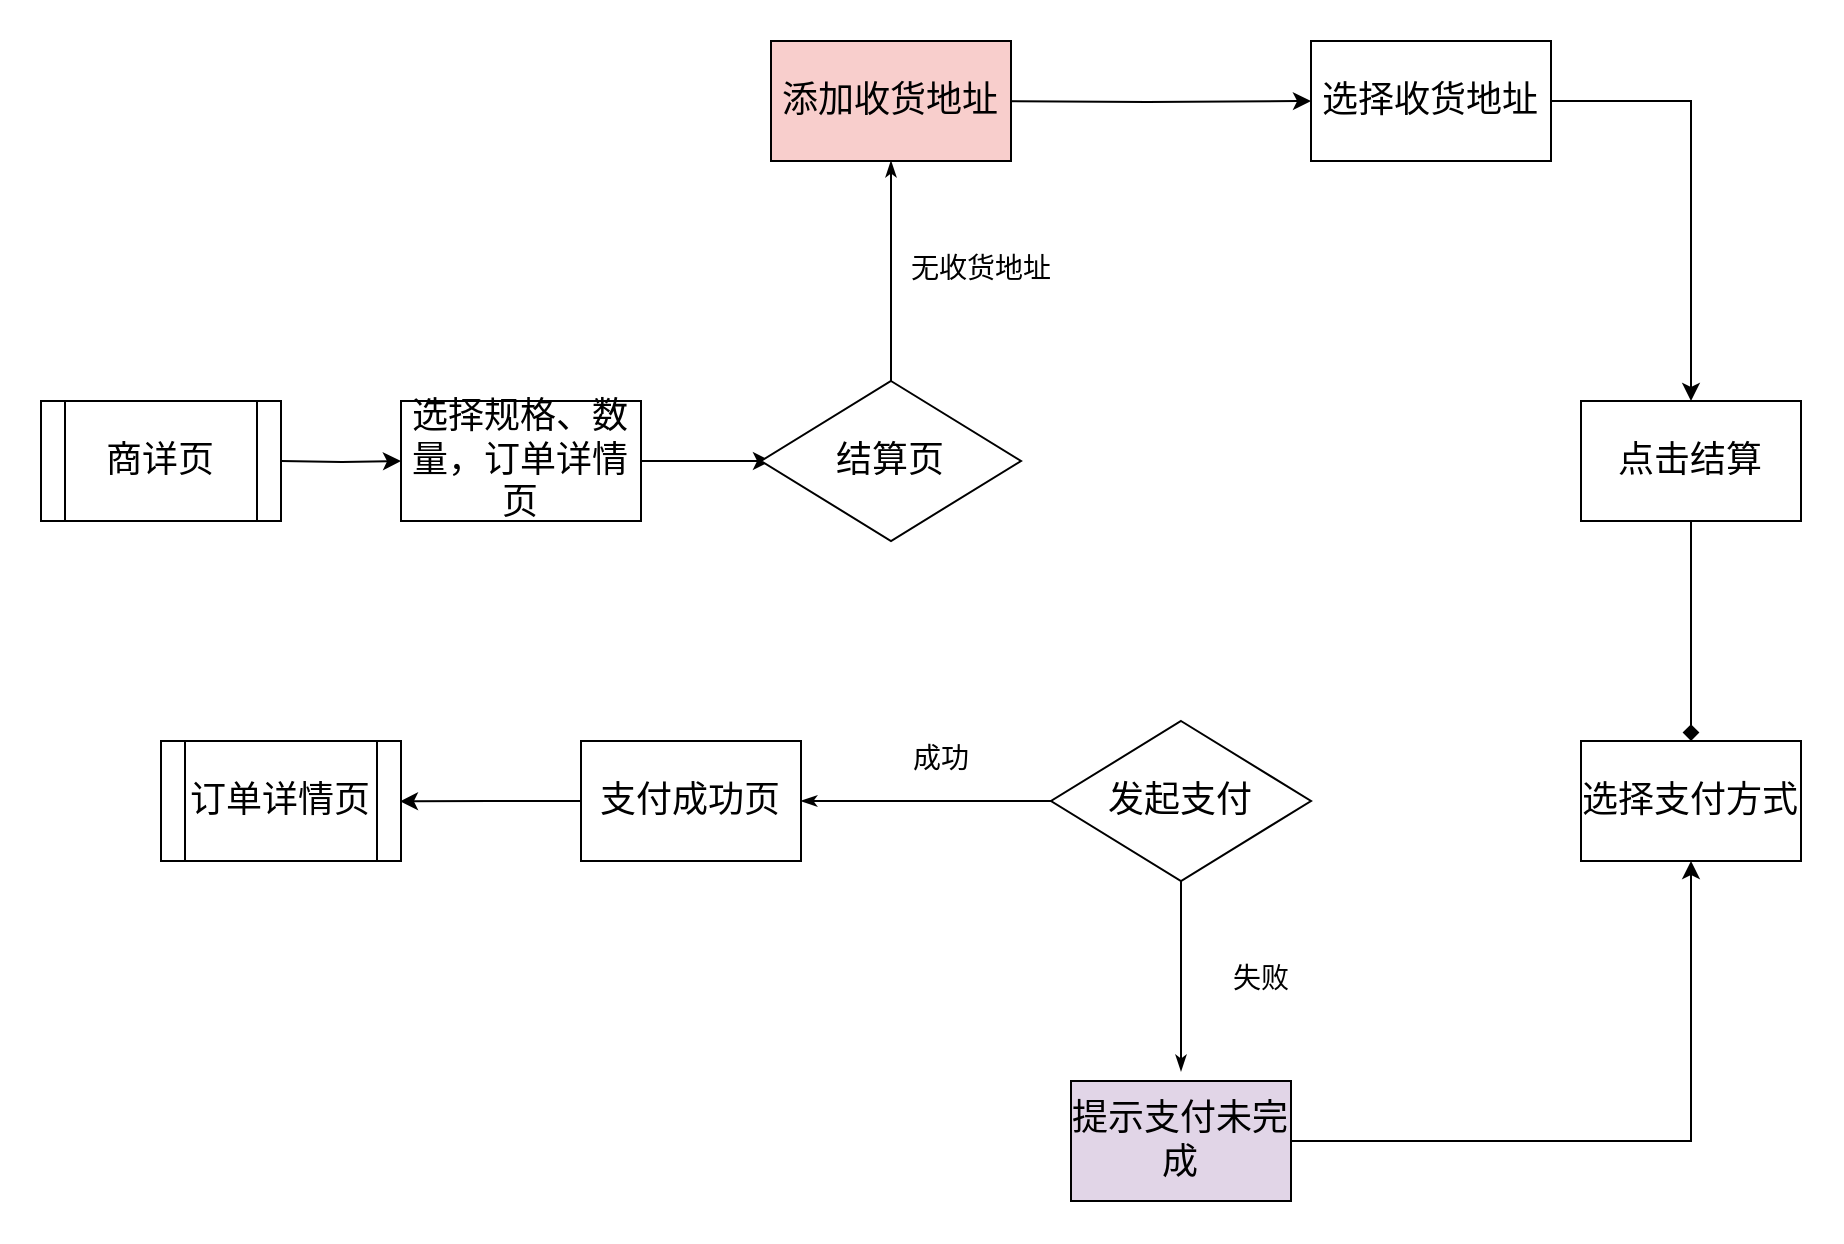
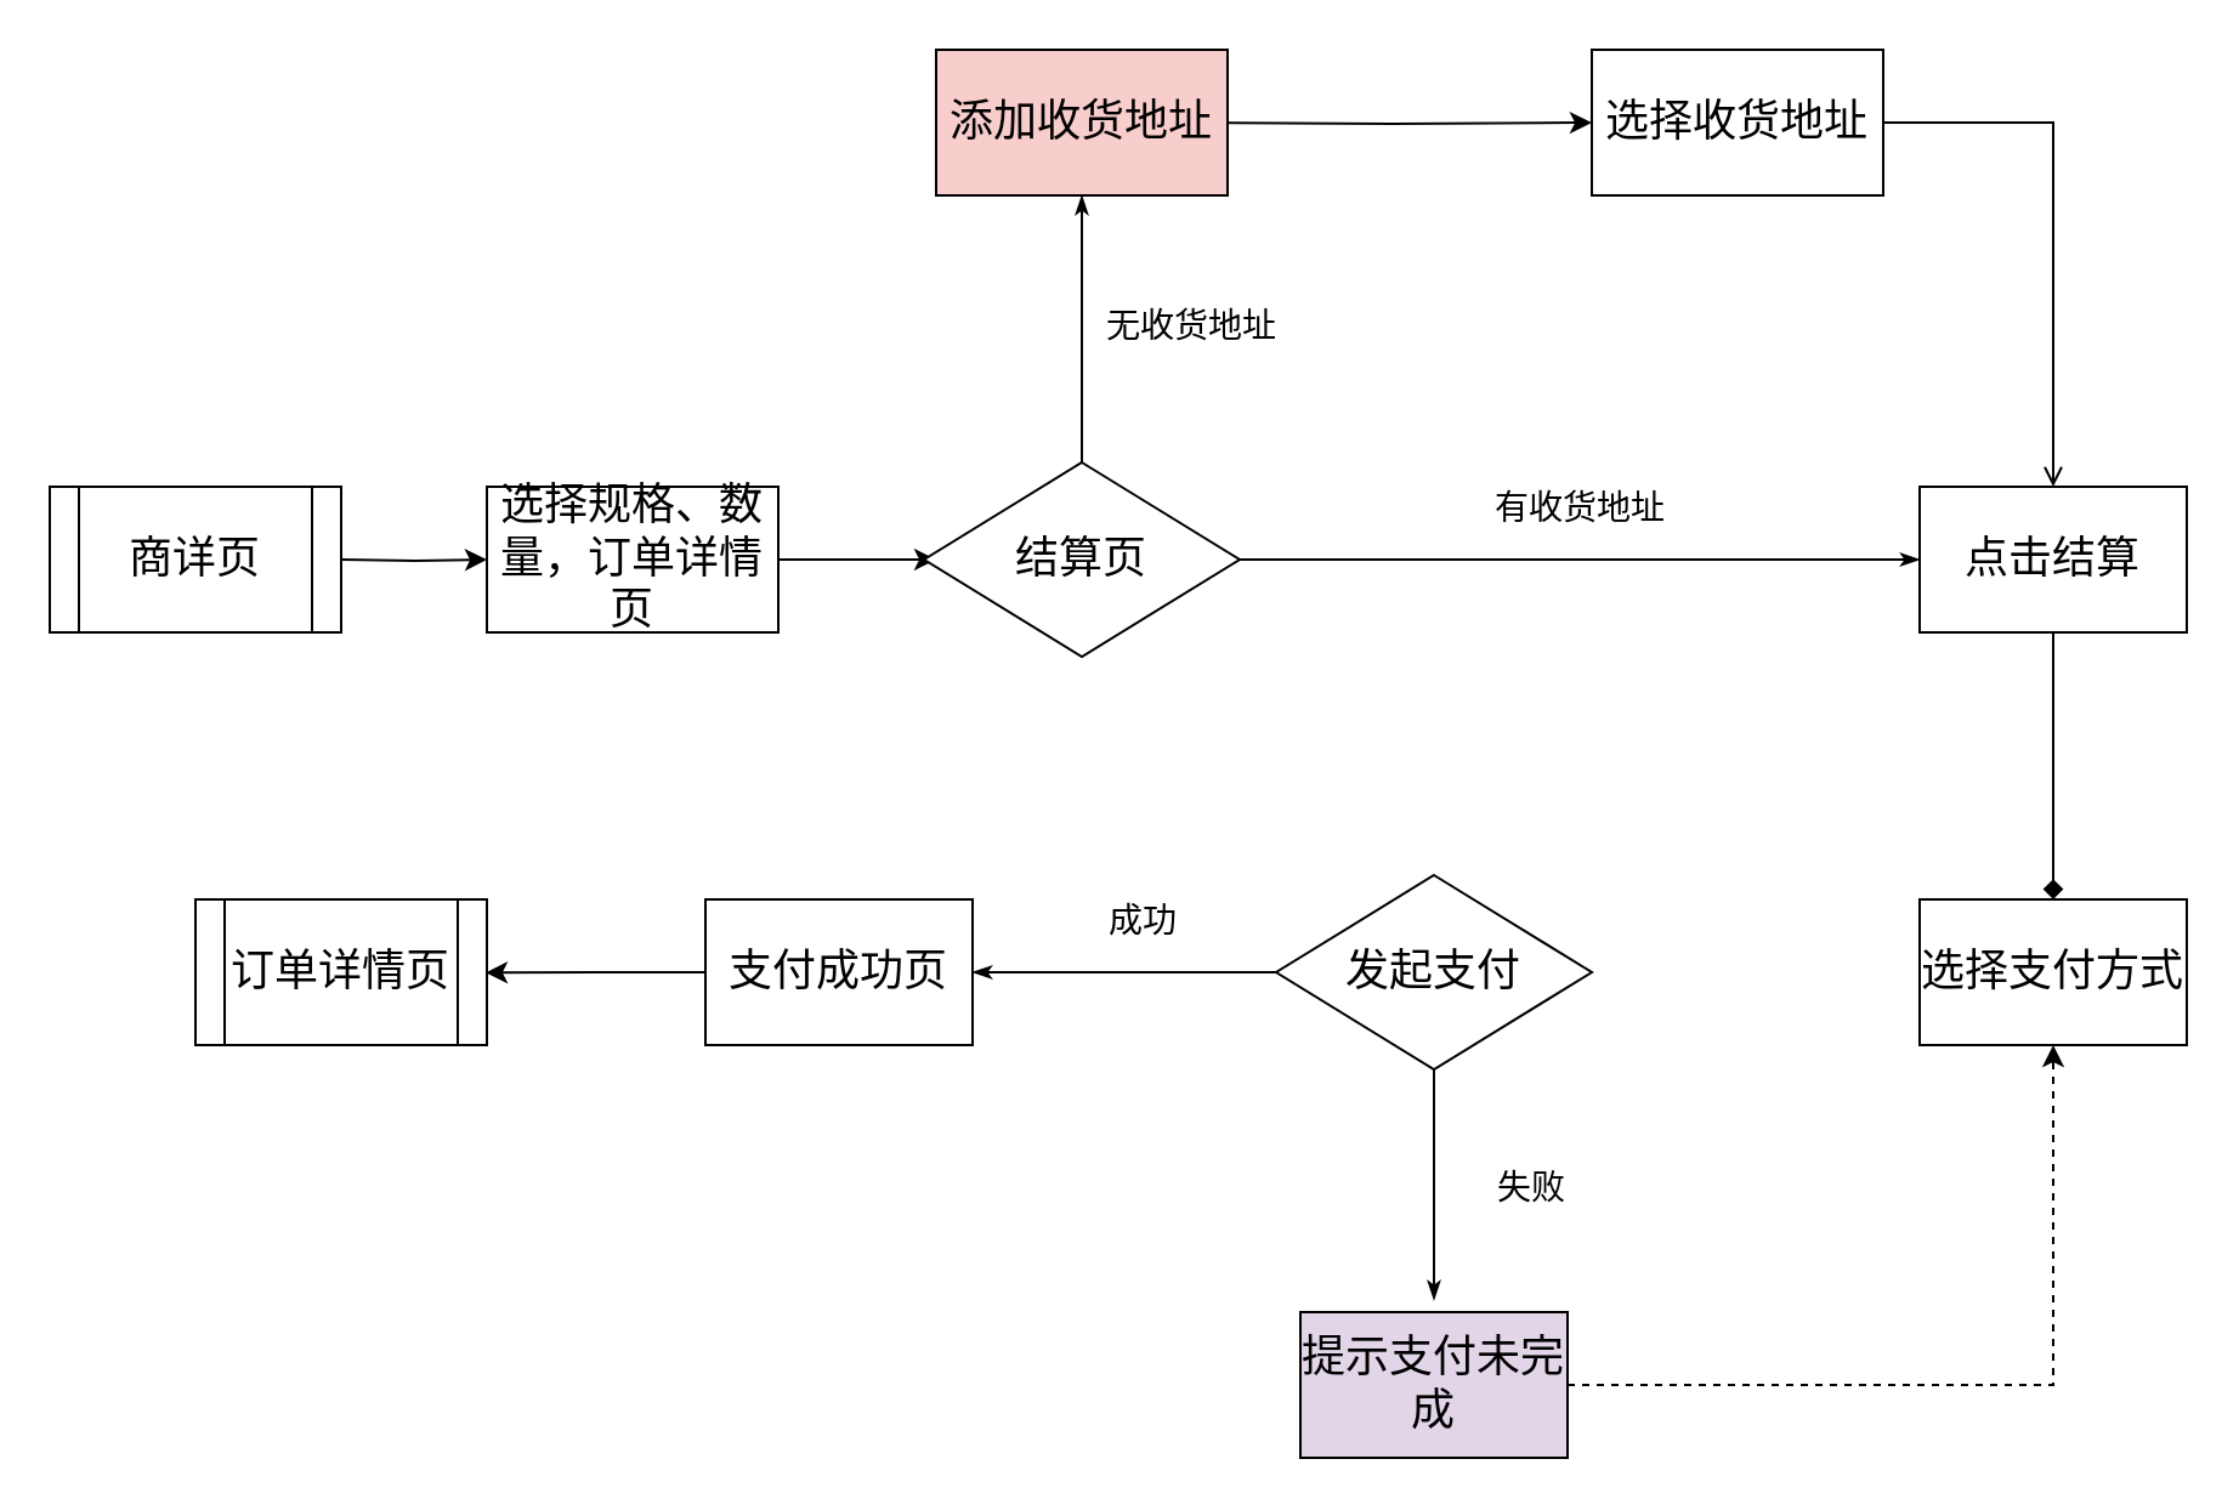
  <mxCell id="0" />
  <mxCell id="1" parent="0" />
  <mxCell id="2" value="&lt;font style=&quot;font-size: 18px&quot;&gt;选择规格、数量，订单详情页&lt;br&gt;&lt;/font&gt;" style="rounded=0;whiteSpace=wrap;html=1;" parent="1" vertex="1"><mxGeometry x="200" y="200" width="120" height="60" as="geometry" /></mxCell>
  <mxCell id="3" style="edgeStyle=orthogonalEdgeStyle;rounded=0;orthogonalLoop=1;jettySize=auto;html=1;entryX=0;entryY=0.5;entryDx=0;entryDy=0;exitX=1;exitY=0.5;exitDx=0;exitDy=0;" parent="1" target="2" edge="1"><mxGeometry relative="1" as="geometry"><mxPoint x="140" y="230" as="sourcePoint" /></mxGeometry></mxCell>
  <mxCell id="4" style="edgeStyle=orthogonalEdgeStyle;rounded=0;orthogonalLoop=1;jettySize=auto;html=1;entryX=0;entryY=0.5;entryDx=0;entryDy=0;exitX=1;exitY=0.5;exitDx=0;exitDy=0;" parent="1" source="2" edge="1"><mxGeometry relative="1" as="geometry"><mxPoint x="500" y="230" as="sourcePoint" /><mxPoint x="385" y="230" as="targetPoint" /></mxGeometry></mxCell>
  <mxCell id="5" value="&lt;font style=&quot;font-size: 18px&quot;&gt;结算页&lt;/font&gt;" style="rhombus;whiteSpace=wrap;html=1;" parent="1" vertex="1"><mxGeometry x="380" y="190" width="130" height="80" as="geometry" /></mxCell>
  <mxCell id="6" style="edgeStyle=orthogonalEdgeStyle;rounded=0;orthogonalLoop=1;jettySize=auto;html=1;entryX=0.5;entryY=0;entryDx=0;entryDy=0;endArrow=diamond;" parent="1" source="7" target="14" edge="1"><mxGeometry relative="1" as="geometry" /></mxCell>
  <mxCell id="7" value="&lt;font style=&quot;font-size: 18px&quot;&gt;点击结算&lt;br&gt;&lt;/font&gt;" style="rounded=0;whiteSpace=wrap;html=1;" parent="1" vertex="1"><mxGeometry x="790" y="200" width="110" height="60" as="geometry" /></mxCell>
+ <mxCell id="8" value="&lt;font style=&quot;font-size: 14px&quot;&gt;有收货地址&lt;br&gt;&lt;/font&gt;" style="edgeStyle=orthogonalEdgeStyle;rounded=0;html=1;labelBackgroundColor=none;startArrow=none;startFill=0;startSize=5;endArrow=classicThin;endFill=1;endSize=5;jettySize=auto;orthogonalLoop=1;strokeColor=#000000;strokeWidth=1;fontFamily=Verdana;fontSize=8;fontColor=#000000;entryX=0;entryY=0.5;entryDx=0;entryDy=0;exitX=1;exitY=0.5;exitDx=0;exitDy=0;" parent="1" source="5" target="7" edge="1"><mxGeometry y="20" relative="1" as="geometry"><mxPoint as="offset" /><mxPoint x="550" y="336.5" as="sourcePoint" /><mxPoint x="565.034" y="250" as="targetPoint" /></mxGeometry></mxCell>
  <mxCell id="9" value="&lt;font style=&quot;font-size: 14px&quot;&gt;无收货地址&lt;br&gt;&lt;/font&gt;" style="edgeStyle=orthogonalEdgeStyle;rounded=0;html=1;labelBackgroundColor=none;startArrow=none;startFill=0;startSize=5;endArrow=classicThin;endFill=1;endSize=5;jettySize=auto;orthogonalLoop=1;strokeColor=#000000;strokeWidth=1;fontFamily=Verdana;fontSize=8;fontColor=#000000;exitX=0.5;exitY=0;exitDx=0;exitDy=0;entryX=0.5;entryY=1;entryDx=0;entryDy=0;" parent="1" source="5" target="11" edge="1"><mxGeometry y="-45" relative="1" as="geometry"><mxPoint as="offset" /><mxPoint x="445" y="130" as="sourcePoint" /><mxPoint x="445" y="70" as="targetPoint" /></mxGeometry></mxCell>
  <mxCell id="10" style="edgeStyle=orthogonalEdgeStyle;rounded=0;orthogonalLoop=1;jettySize=auto;html=1;entryX=0;entryY=0.5;entryDx=0;entryDy=0;" parent="1" target="13" edge="1"><mxGeometry relative="1" as="geometry"><mxPoint x="490" y="50" as="sourcePoint" /><mxPoint x="560" y="50" as="targetPoint" /></mxGeometry></mxCell>
  <mxCell id="11" value="&lt;font style=&quot;font-size: 18px&quot;&gt;添加收货地址&lt;br&gt;&lt;/font&gt;" style="rounded=0;whiteSpace=wrap;html=1;fillColor=#f8cecc;" parent="1" vertex="1"><mxGeometry x="385" y="20" width="120" height="60" as="geometry" /></mxCell>
- <mxCell id="12" style="edgeStyle=orthogonalEdgeStyle;rounded=0;orthogonalLoop=1;jettySize=auto;html=1;entryX=0.5;entryY=0;entryDx=0;entryDy=0;exitX=1;exitY=0.5;exitDx=0;exitDy=0;" parent="1" source="13" target="7" edge="1"><mxGeometry relative="1" as="geometry" /></mxCell>
+ <mxCell id="12" style="edgeStyle=orthogonalEdgeStyle;rounded=0;orthogonalLoop=1;jettySize=auto;html=1;entryX=0.5;entryY=0;entryDx=0;entryDy=0;exitX=1;exitY=0.5;exitDx=0;exitDy=0;endArrow=open;" parent="1" source="13" target="7" edge="1"><mxGeometry relative="1" as="geometry" /></mxCell>
  <mxCell id="13" value="&lt;font style=&quot;font-size: 18px&quot;&gt;选择收货地址&lt;br&gt;&lt;/font&gt;" style="rounded=0;whiteSpace=wrap;html=1;" parent="1" vertex="1"><mxGeometry x="655" y="20" width="120" height="60" as="geometry" /></mxCell>
  <mxCell id="14" value="&lt;font style=&quot;font-size: 18px&quot;&gt;选择支付方式&lt;br&gt;&lt;/font&gt;" style="rounded=0;whiteSpace=wrap;html=1;" parent="1" vertex="1"><mxGeometry x="790" y="370" width="110" height="60" as="geometry" /></mxCell>
  <mxCell id="15" value="&lt;span style=&quot;font-size: 18px&quot;&gt;发起支付&lt;/span&gt;" style="rhombus;whiteSpace=wrap;html=1;" parent="1" vertex="1"><mxGeometry x="525" y="360" width="130" height="80" as="geometry" /></mxCell>
  <mxCell id="16" value="&lt;font style=&quot;font-size: 14px&quot;&gt;失败&lt;br&gt;&lt;/font&gt;" style="edgeStyle=orthogonalEdgeStyle;rounded=0;html=1;labelBackgroundColor=none;startArrow=none;startFill=0;startSize=5;endArrow=classicThin;endFill=1;endSize=5;jettySize=auto;orthogonalLoop=1;strokeColor=#000000;strokeWidth=1;fontFamily=Verdana;fontSize=8;fontColor=#000000;exitX=0.5;exitY=1;exitDx=0;exitDy=0;" parent="1" source="15" edge="1"><mxGeometry x="0.053" y="40" relative="1" as="geometry"><mxPoint as="offset" /><mxPoint x="455.353" y="199.588" as="sourcePoint" /><mxPoint x="590" y="535" as="targetPoint" /></mxGeometry></mxCell>
- <mxCell id="17" style="edgeStyle=orthogonalEdgeStyle;rounded=0;orthogonalLoop=1;jettySize=auto;html=1;entryX=0.5;entryY=1;entryDx=0;entryDy=0;" parent="1" source="18" target="14" edge="1"><mxGeometry relative="1" as="geometry" /></mxCell>
+ <mxCell id="17" style="edgeStyle=orthogonalEdgeStyle;rounded=0;orthogonalLoop=1;jettySize=auto;html=1;entryX=0.5;entryY=1;entryDx=0;entryDy=0;dashed=1;" parent="1" source="18" target="14" edge="1"><mxGeometry relative="1" as="geometry" /></mxCell>
  <mxCell id="18" value="&lt;font style=&quot;font-size: 18px&quot;&gt;提示支付未完成&lt;br&gt;&lt;/font&gt;" style="rounded=0;whiteSpace=wrap;html=1;fillColor=#e1d5e7;" parent="1" vertex="1"><mxGeometry x="535" y="540" width="110" height="60" as="geometry" /></mxCell>
  <mxCell id="19" value="&lt;font style=&quot;font-size: 14px&quot;&gt;成功&lt;br&gt;&lt;/font&gt;" style="edgeStyle=orthogonalEdgeStyle;rounded=0;html=1;labelBackgroundColor=none;startArrow=none;startFill=0;startSize=5;endArrow=classicThin;endFill=1;endSize=5;jettySize=auto;orthogonalLoop=1;strokeColor=#000000;strokeWidth=1;fontFamily=Verdana;fontSize=8;fontColor=#000000;exitX=0;exitY=0.5;exitDx=0;exitDy=0;" parent="1" source="15" edge="1"><mxGeometry x="-0.12" y="-20" relative="1" as="geometry"><mxPoint as="offset" /><mxPoint x="600" y="450" as="sourcePoint" /><mxPoint x="400" y="400" as="targetPoint" /></mxGeometry></mxCell>
  <mxCell id="20" style="edgeStyle=orthogonalEdgeStyle;rounded=0;orthogonalLoop=1;jettySize=auto;html=1;entryX=1;entryY=0.5;entryDx=0;entryDy=0;" parent="1" source="21" edge="1"><mxGeometry relative="1" as="geometry"><mxPoint x="199.471" y="400.176" as="targetPoint" /></mxGeometry></mxCell>
  <mxCell id="21" value="&lt;font style=&quot;font-size: 18px&quot;&gt;支付成功页&lt;br&gt;&lt;/font&gt;" style="rounded=0;whiteSpace=wrap;html=1;" parent="1" vertex="1"><mxGeometry x="290" y="370" width="110" height="60" as="geometry" /></mxCell>
  <mxCell id="22" value="&lt;span style=&quot;font-size: 18px ; white-space: normal&quot;&gt;商详页&lt;/span&gt;" style="shape=process;whiteSpace=wrap;html=1;backgroundOutline=1;" vertex="1" parent="1"><mxGeometry x="20" y="200" width="120" height="60" as="geometry" /></mxCell>
  <mxCell id="23" value="&lt;span style=&quot;font-size: 18px&quot;&gt;订单详情页&lt;/span&gt;" style="shape=process;whiteSpace=wrap;html=1;backgroundOutline=1;" vertex="1" parent="1"><mxGeometry x="80" y="370" width="120" height="60" as="geometry" /></mxCell>
